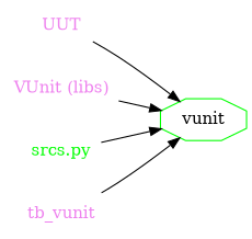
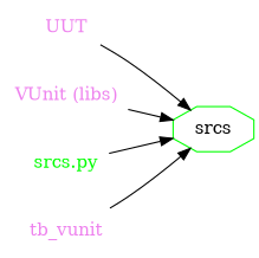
  strict digraph {
    rankdir=LR
    node [fontcolor=violet shape=plaintext]
    UUT
-   vunit [color=green shape=octagon fontcolor=""]
+   vunit [color=green shape=octagon label=srcs fontcolor=""]
    "VUnit (libs)"
    "srcs.py" [fontcolor=green]
    tb_vunit
    UUT -> vunit
    "VUnit (libs)" -> vunit
    "srcs.py" -> vunit
    tb_vunit -> vunit
  }
